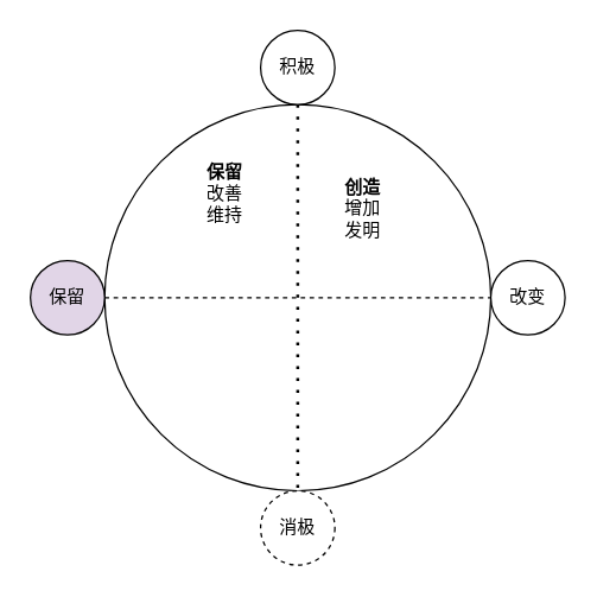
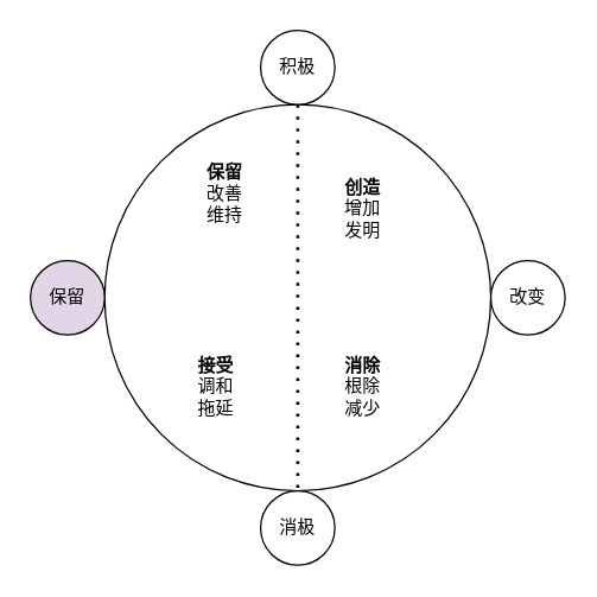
  <mxCell id="0" />
  <mxCell id="1" parent="0" />
  <mxCell id="2" value="" style="ellipse;whiteSpace=wrap;html=1;aspect=fixed;" vertex="1" parent="1"><mxGeometry x="70" y="70" width="260" height="260" as="geometry" /></mxCell>
  <mxCell id="3" value="积极" style="ellipse;whiteSpace=wrap;html=1;aspect=fixed;" vertex="1" parent="1"><mxGeometry x="175" y="20" width="50" height="50" as="geometry" /></mxCell>
- <mxCell id="4" value="消极" style="ellipse;whiteSpace=wrap;html=1;aspect=fixed;dashed=1;" vertex="1" parent="1"><mxGeometry x="175" y="330" width="50" height="50" as="geometry" /></mxCell>
+ <mxCell id="4" value="消极" style="ellipse;whiteSpace=wrap;html=1;aspect=fixed;" vertex="1" parent="1"><mxGeometry x="175" y="330" width="50" height="50" as="geometry" /></mxCell>
  <mxCell id="5" value="保留" style="ellipse;whiteSpace=wrap;html=1;aspect=fixed;fillColor=#e1d5e7;" vertex="1" parent="1"><mxGeometry x="20" y="175" width="50" height="50" as="geometry" /></mxCell>
  <mxCell id="6" value="改变" style="ellipse;whiteSpace=wrap;html=1;aspect=fixed;" vertex="1" parent="1"><mxGeometry x="330" y="175" width="50" height="50" as="geometry" /></mxCell>
  <mxCell id="7" value="" style="endArrow=none;dashed=1;html=1;dashPattern=1 3;strokeWidth=2;rounded=0;entryX=0.5;entryY=1;entryDx=0;entryDy=0;" edge="1" parent="1" source="3" target="2"><mxGeometry width="50" height="50" relative="1" as="geometry"><mxPoint x="250" y="290" as="sourcePoint" /><mxPoint x="300" y="240" as="targetPoint" /></mxGeometry></mxCell>
- <mxCell id="8" value="" style="endArrow=none;dashed=1;html=1;rounded=0;entryX=0;entryY=0.5;entryDx=0;entryDy=0;" edge="1" parent="1" source="5" target="6"><mxGeometry width="50" height="50" relative="1" as="geometry"><mxPoint x="250" y="290" as="sourcePoint" /><mxPoint x="300" y="240" as="targetPoint" /></mxGeometry></mxCell>
  <mxCell id="9" value="&lt;b&gt;创造&lt;/b&gt;&lt;br&gt;增加&lt;br&gt;发明" style="text;html=1;strokeColor=none;fillColor=none;align=center;verticalAlign=middle;whiteSpace=wrap;rounded=0;" vertex="1" parent="1"><mxGeometry x="214" y="110" width="60" height="60" as="geometry" /></mxCell>
+ <mxCell id="10" value="&lt;b&gt;消除&lt;/b&gt;&lt;br&gt;根除&lt;br&gt;减少" style="text;html=1;strokeColor=none;fillColor=none;align=center;verticalAlign=middle;whiteSpace=wrap;rounded=0;" vertex="1" parent="1"><mxGeometry x="214" y="230" width="60" height="60" as="geometry" /></mxCell>
  <mxCell id="11" value="&lt;b&gt;保留&lt;/b&gt;&lt;br&gt;改善&lt;br&gt;维持" style="text;html=1;strokeColor=none;fillColor=none;align=center;verticalAlign=middle;whiteSpace=wrap;rounded=0;" vertex="1" parent="1"><mxGeometry x="121" y="100" width="60" height="60" as="geometry" /></mxCell>
+ <mxCell id="12" value="&lt;b&gt;接受&lt;/b&gt;&lt;br&gt;调和&lt;br&gt;拖延" style="text;html=1;strokeColor=none;fillColor=none;align=center;verticalAlign=middle;whiteSpace=wrap;rounded=0;" vertex="1" parent="1"><mxGeometry x="115" y="230" width="60" height="59" as="geometry" /></mxCell>
